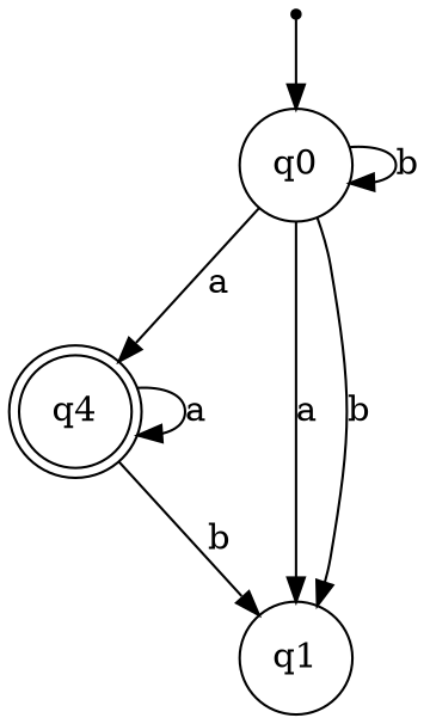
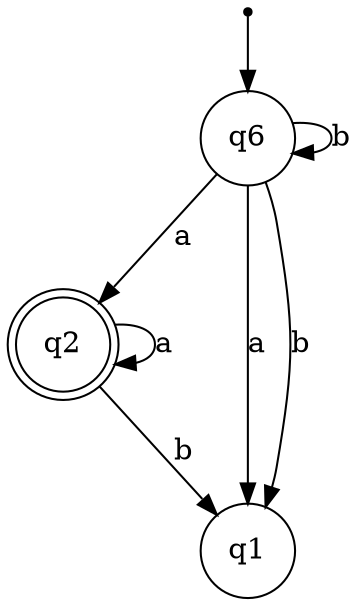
  digraph {
    node [shape=circle]
-   q2 [shape=doublecircle label=q4]
+   q2 [shape=doublecircle]
    q1
    initial [shape=point]
-   q0
+   q0 [label=q6]
    q2 -> q2 [label=a]
    q2 -> q1 [label=b]
    initial -> q0
    q0 -> q2 [label=a]
    q0 -> q1 [label=a]
    q0 -> q1 [label=b]
    q0 -> q0 [label=b]
  }
